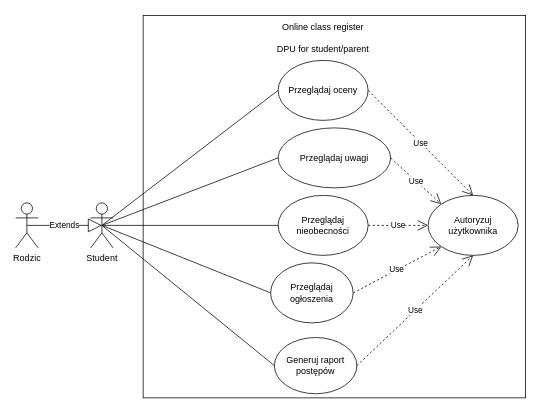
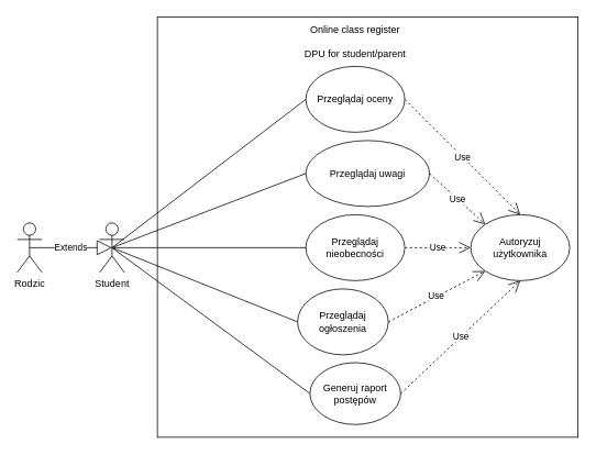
  <mxCell id="0" />
  <mxCell id="1" parent="0" />
  <mxCell id="2" value="" style="whiteSpace=wrap;html=1;aspect=fixed;" parent="1" vertex="1"><mxGeometry x="190" y="20" width="510" height="510" as="geometry" /></mxCell>
  <mxCell id="3" value="Online class register&lt;br&gt;&lt;br&gt;DPU for student/parent" style="text;html=1;strokeColor=none;fillColor=none;align=center;verticalAlign=middle;whiteSpace=wrap;rounded=0;" parent="1" vertex="1"><mxGeometry x="350" y="20" width="160" height="60" as="geometry" /></mxCell>
  <mxCell id="4" value="Przeglądaj oceny" style="ellipse;whiteSpace=wrap;html=1;" parent="1" vertex="1"><mxGeometry x="370" y="80" width="120" height="80" as="geometry" /></mxCell>
  <mxCell id="5" value="Przeglądaj uwagi" style="ellipse;whiteSpace=wrap;html=1;" parent="1" vertex="1"><mxGeometry x="370" y="170" width="150" height="80" as="geometry" /></mxCell>
  <mxCell id="6" value="Przeglądaj nieobecności" style="ellipse;whiteSpace=wrap;html=1;" parent="1" vertex="1"><mxGeometry x="370" y="260" width="120" height="80" as="geometry" /></mxCell>
  <mxCell id="7" value="Student" style="shape=umlActor;verticalLabelPosition=bottom;verticalAlign=top;html=1;outlineConnect=0;" parent="1" vertex="1"><mxGeometry x="120" y="270" width="30" height="60" as="geometry" /></mxCell>
  <mxCell id="8" value="Rodzic&lt;br&gt;" style="shape=umlActor;verticalLabelPosition=bottom;verticalAlign=top;html=1;outlineConnect=0;" parent="1" vertex="1"><mxGeometry x="20" y="270" width="30" height="60" as="geometry" /></mxCell>
  <mxCell id="9" value="" style="endArrow=none;html=1;entryX=0;entryY=0.5;entryDx=0;entryDy=0;exitX=0.5;exitY=0.5;exitDx=0;exitDy=0;exitPerimeter=0;" parent="1" source="7" target="6" edge="1"><mxGeometry width="50" height="50" relative="1" as="geometry"><mxPoint x="160" y="270" as="sourcePoint" /><mxPoint x="440" y="260" as="targetPoint" /></mxGeometry></mxCell>
  <mxCell id="10" value="" style="endArrow=none;html=1;entryX=0;entryY=0.5;entryDx=0;entryDy=0;exitX=0.5;exitY=0.5;exitDx=0;exitDy=0;exitPerimeter=0;" parent="1" source="7" target="5" edge="1"><mxGeometry width="50" height="50" relative="1" as="geometry"><mxPoint x="160" y="270" as="sourcePoint" /><mxPoint x="380" y="310" as="targetPoint" /></mxGeometry></mxCell>
  <mxCell id="11" value="" style="endArrow=none;html=1;entryX=0;entryY=0.5;entryDx=0;entryDy=0;exitX=0.5;exitY=0.5;exitDx=0;exitDy=0;exitPerimeter=0;" parent="1" source="7" target="4" edge="1"><mxGeometry width="50" height="50" relative="1" as="geometry"><mxPoint x="160" y="270" as="sourcePoint" /><mxPoint x="380" y="220" as="targetPoint" /></mxGeometry></mxCell>
  <mxCell id="12" value="Przeglądaj ogłoszenia" style="ellipse;whiteSpace=wrap;html=1;" parent="1" vertex="1"><mxGeometry x="360" y="350" width="110" height="80" as="geometry" /></mxCell>
- <mxCell id="13" value="Generuj raport postępów" style="ellipse;whiteSpace=wrap;html=1;" parent="1" vertex="1"><mxGeometry x="365" y="449.5" width="110" height="75" as="geometry" /></mxCell>
+ <mxCell id="13" value="Generuj raport postępów" style="ellipse;whiteSpace=wrap;html=1;" parent="1" vertex="1"><mxGeometry x="375" y="439.5" width="110" height="75" as="geometry" /></mxCell>
  <mxCell id="14" value="" style="endArrow=none;html=1;entryX=0;entryY=0.5;entryDx=0;entryDy=0;exitX=0.5;exitY=0.5;exitDx=0;exitDy=0;exitPerimeter=0;" parent="1" source="7" target="13" edge="1"><mxGeometry width="50" height="50" relative="1" as="geometry"><mxPoint x="390" y="390" as="sourcePoint" /><mxPoint x="440" y="340" as="targetPoint" /></mxGeometry></mxCell>
  <mxCell id="15" value="" style="endArrow=none;html=1;entryX=0.5;entryY=0.5;entryDx=0;entryDy=0;entryPerimeter=0;exitX=0;exitY=0.5;exitDx=0;exitDy=0;" parent="1" source="12" target="7" edge="1"><mxGeometry width="50" height="50" relative="1" as="geometry"><mxPoint x="390" y="390" as="sourcePoint" /><mxPoint x="440" y="340" as="targetPoint" /></mxGeometry></mxCell>
  <mxCell id="16" value="Extends" style="endArrow=block;endSize=16;endFill=0;html=1;entryX=0.5;entryY=0.5;entryDx=0;entryDy=0;entryPerimeter=0;exitX=0.5;exitY=0.5;exitDx=0;exitDy=0;exitPerimeter=0;" edge="1" parent="1" source="8" target="7"><mxGeometry width="160" relative="1" as="geometry"><mxPoint x="430" y="310" as="sourcePoint" /><mxPoint x="590" y="310" as="targetPoint" /></mxGeometry></mxCell>
  <mxCell id="17" value="Autoryzuj użytkownika" style="ellipse;whiteSpace=wrap;html=1;" vertex="1" parent="1"><mxGeometry x="570" y="260" width="120" height="80" as="geometry" /></mxCell>
  <mxCell id="18" value="Use" style="endArrow=open;endSize=12;dashed=1;html=1;exitX=1;exitY=0.5;exitDx=0;exitDy=0;entryX=0;entryY=0.5;entryDx=0;entryDy=0;" edge="1" parent="1" source="6" target="17"><mxGeometry width="160" relative="1" as="geometry"><mxPoint x="430" y="310" as="sourcePoint" /><mxPoint x="590" y="310" as="targetPoint" /></mxGeometry></mxCell>
  <mxCell id="19" value="Use" style="endArrow=open;endSize=12;dashed=1;html=1;entryX=0.5;entryY=1;entryDx=0;entryDy=0;exitX=1;exitY=0.5;exitDx=0;exitDy=0;" edge="1" parent="1" source="13" target="17"><mxGeometry width="160" relative="1" as="geometry"><mxPoint x="430" y="310" as="sourcePoint" /><mxPoint x="590" y="310" as="targetPoint" /></mxGeometry></mxCell>
  <mxCell id="20" value="Use" style="endArrow=open;endSize=12;dashed=1;html=1;entryX=0;entryY=1;entryDx=0;entryDy=0;exitX=1;exitY=0.5;exitDx=0;exitDy=0;" edge="1" parent="1" source="12" target="17"><mxGeometry width="160" relative="1" as="geometry"><mxPoint x="430" y="310" as="sourcePoint" /><mxPoint x="590" y="310" as="targetPoint" /></mxGeometry></mxCell>
  <mxCell id="21" value="Use" style="endArrow=open;endSize=12;dashed=1;html=1;exitX=1;exitY=0.5;exitDx=0;exitDy=0;entryX=0;entryY=0;entryDx=0;entryDy=0;" edge="1" parent="1" source="5" target="17"><mxGeometry width="160" relative="1" as="geometry"><mxPoint x="430" y="310" as="sourcePoint" /><mxPoint x="590" y="310" as="targetPoint" /></mxGeometry></mxCell>
  <mxCell id="22" value="Use" style="endArrow=open;endSize=12;dashed=1;html=1;exitX=1;exitY=0.5;exitDx=0;exitDy=0;entryX=0.5;entryY=0;entryDx=0;entryDy=0;" edge="1" parent="1" source="4" target="17"><mxGeometry width="160" relative="1" as="geometry"><mxPoint x="430" y="310" as="sourcePoint" /><mxPoint x="590" y="310" as="targetPoint" /></mxGeometry></mxCell>
